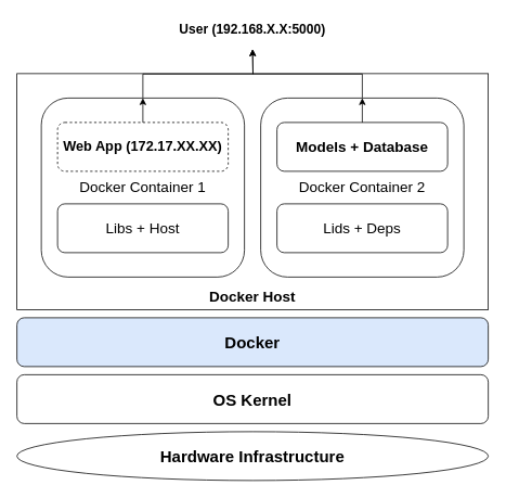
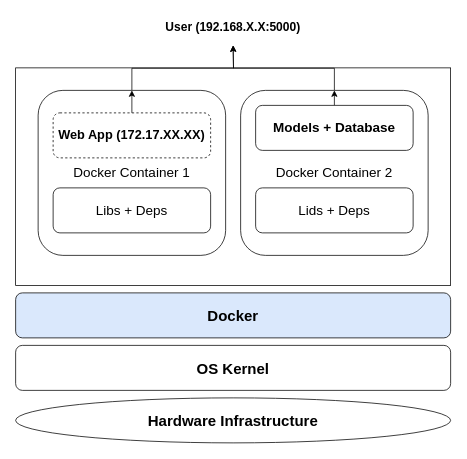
  <mxCell id="0" />
  <mxCell id="1" parent="0" />
  <mxCell id="2" value="Docker" style="rounded=1;whiteSpace=wrap;html=1;fontSize=20;fontStyle=1;fillColor=#dae8fc;" vertex="1" parent="1"><mxGeometry x="20" y="390" width="580" height="60" as="geometry" /></mxCell>
  <mxCell id="3" value="OS Kernel" style="rounded=1;whiteSpace=wrap;html=1;fontSize=20;fontStyle=1" vertex="1" parent="1"><mxGeometry x="20" y="460" width="580" height="60" as="geometry" /></mxCell>
  <mxCell id="4" value="Hardware Infrastructure" style="ellipse;whiteSpace=wrap;html=1;fontSize=20;fontStyle=1;" vertex="1" parent="1"><mxGeometry x="20" y="530" width="580" height="60" as="geometry" /></mxCell>
  <mxCell id="5" value="" style="rounded=0;whiteSpace=wrap;html=1;" vertex="1" parent="1"><mxGeometry x="20" y="90" width="580" height="290" as="geometry" /></mxCell>
  <mxCell id="6" style="edgeStyle=orthogonalEdgeStyle;rounded=0;orthogonalLoop=1;jettySize=auto;html=1;exitX=0.5;exitY=0;exitDx=0;exitDy=0;" edge="1" parent="1" source="7"><mxGeometry relative="1" as="geometry"><mxPoint x="310" y="60" as="targetPoint" /></mxGeometry></mxCell>
  <mxCell id="7" value="Docker Container 1" style="rounded=1;whiteSpace=wrap;html=1;fontSize=18;" vertex="1" parent="1"><mxGeometry x="50" y="120" width="250" height="220" as="geometry" /></mxCell>
  <mxCell id="8" style="edgeStyle=orthogonalEdgeStyle;rounded=0;orthogonalLoop=1;jettySize=auto;html=1;exitX=0.5;exitY=0;exitDx=0;exitDy=0;" edge="1" parent="1" source="9"><mxGeometry relative="1" as="geometry"><mxPoint x="310" y="60" as="targetPoint" /></mxGeometry></mxCell>
  <mxCell id="9" value="Docker Container 2" style="rounded=1;whiteSpace=wrap;html=1;fontSize=18;" vertex="1" parent="1"><mxGeometry x="320" y="120" width="250" height="220" as="geometry" /></mxCell>
  <mxCell id="10" style="edgeStyle=orthogonalEdgeStyle;rounded=0;orthogonalLoop=1;jettySize=auto;html=1;exitX=0.5;exitY=0;exitDx=0;exitDy=0;" edge="1" parent="1" source="11"><mxGeometry relative="1" as="geometry"><mxPoint x="175" y="120" as="targetPoint" /></mxGeometry></mxCell>
  <mxCell id="11" value="Web App (172.17.XX.XX)" style="rounded=1;whiteSpace=wrap;html=1;fontSize=17;fontStyle=1;dashed=1;" vertex="1" parent="1"><mxGeometry x="70" y="150" width="210" height="60" as="geometry" /></mxCell>
- <mxCell id="12" value="Libs + Host" style="rounded=1;whiteSpace=wrap;html=1;fontSize=18;" vertex="1" parent="1"><mxGeometry x="70" y="250" width="210" height="60" as="geometry" /></mxCell>
+ <mxCell id="12" value="Libs + Deps" style="rounded=1;whiteSpace=wrap;html=1;fontSize=18;" vertex="1" parent="1"><mxGeometry x="70" y="250" width="210" height="60" as="geometry" /></mxCell>
  <mxCell id="13" style="edgeStyle=orthogonalEdgeStyle;rounded=0;orthogonalLoop=1;jettySize=auto;html=1;exitX=0.5;exitY=0;exitDx=0;exitDy=0;entryX=0.5;entryY=0;entryDx=0;entryDy=0;" edge="1" parent="1" source="14" target="9"><mxGeometry relative="1" as="geometry" /></mxCell>
- <mxCell id="14" value="Models + Database" style="rounded=1;whiteSpace=wrap;html=1;fontSize=18;fontStyle=1" vertex="1" parent="1"><mxGeometry x="340" y="150" width="210" height="60" as="geometry" /></mxCell>
+ <mxCell id="14" value="Models + Database" style="rounded=1;whiteSpace=wrap;html=1;fontSize=18;fontStyle=1" vertex="1" parent="1"><mxGeometry x="340" y="140" width="210" height="60" as="geometry" /></mxCell>
  <mxCell id="15" value="Lids + Deps" style="rounded=1;whiteSpace=wrap;html=1;fontSize=18;" vertex="1" parent="1"><mxGeometry x="340" y="250" width="210" height="60" as="geometry" /></mxCell>
  <mxCell id="16" value="User (192.168.X.X:5000)" style="text;html=1;align=center;verticalAlign=middle;whiteSpace=wrap;rounded=0;fontSize=16;fontStyle=1" vertex="1" parent="1"><mxGeometry x="210" y="20" width="200" height="30" as="geometry" /></mxCell>
- <mxCell id="17" value="Docker Host" style="text;html=1;align=center;verticalAlign=middle;whiteSpace=wrap;rounded=0;fontSize=18;fontStyle=1" vertex="1" parent="1"><mxGeometry x="225" y="350" width="170" height="30" as="geometry" /></mxCell>
